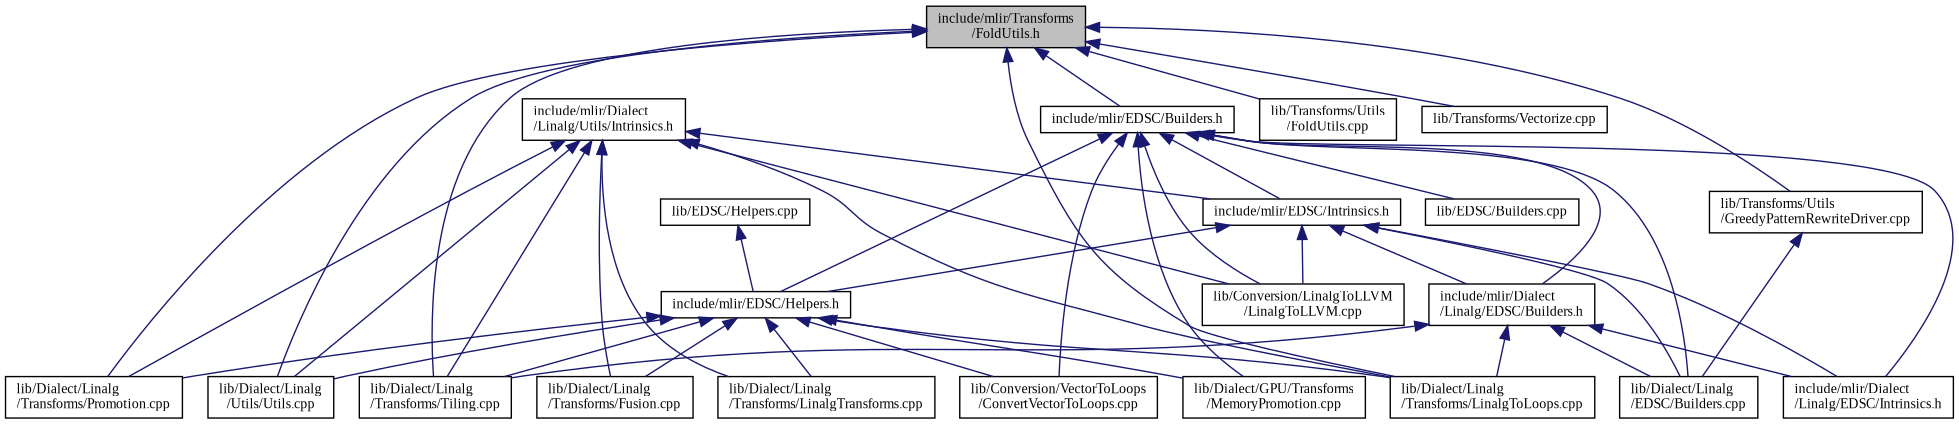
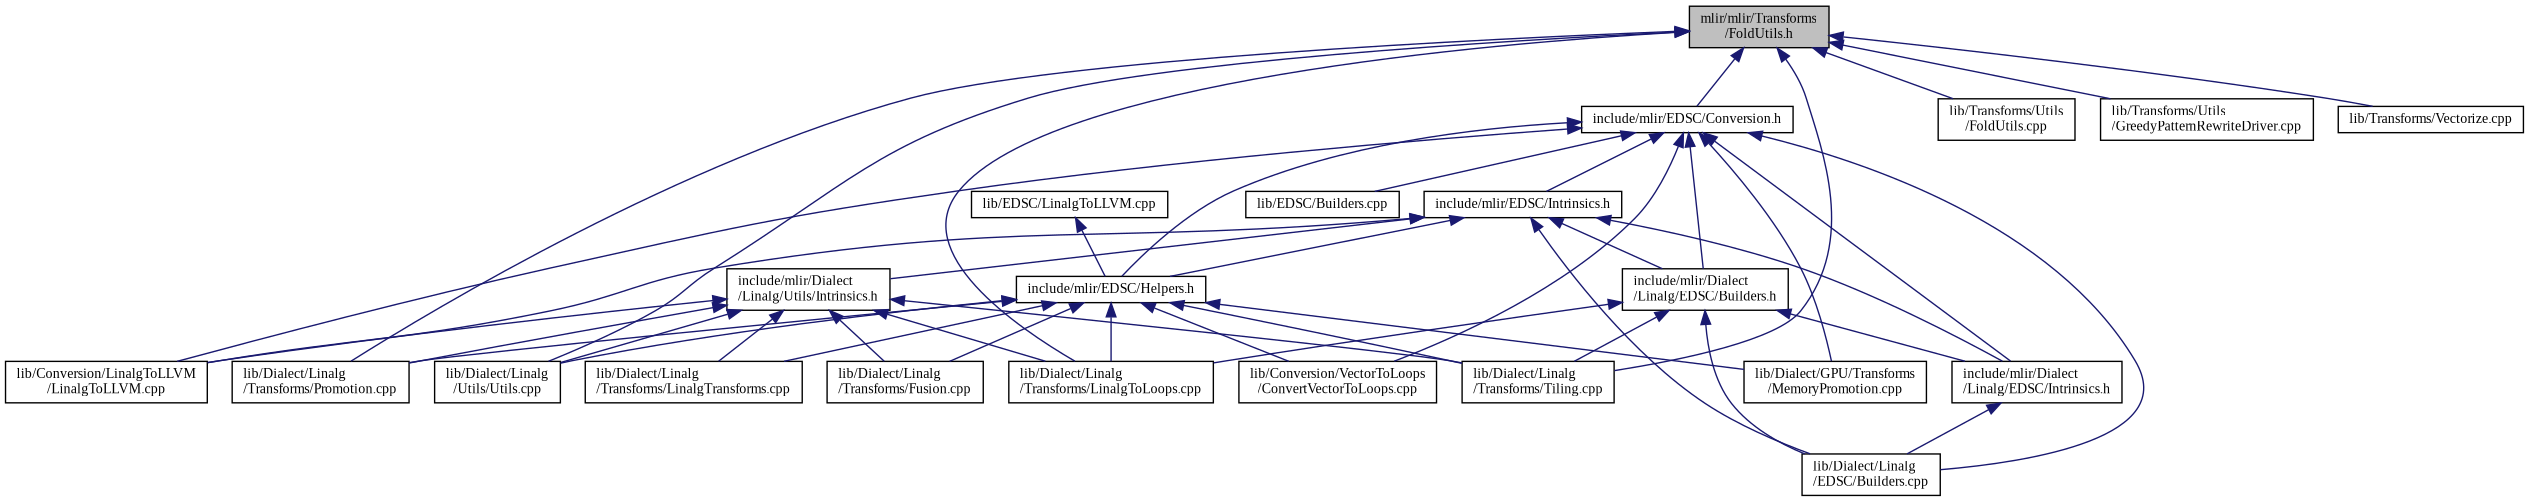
  digraph {
    fontname="Liberation Serif"
    node [color=black fontname="Liberation Serif" fontsize=10 shape=record]
    edge [color=midnightblue dir=back fontname="Liberation Serif" fontsize=10 labelfontname=Helvetica labelfontsize=10 style=solid]
-   n1 [fillcolor=grey75 fontcolor=black height=0.2 label="include/mlir/Transforms\l/FoldUtils.h" style=filled width=0.4]
-   n2 [height=0.2 label="include/mlir/EDSC/Builders.h" width=0.4]
+   n1 [fillcolor=grey75 fontcolor=black height=0.2 label="mlir/mlir/Transforms\l/FoldUtils.h" style=filled width=0.4]
+   n2 [height=0.2 label="include/mlir/EDSC/Conversion.h" width=0.4]
    n3 [height=0.2 label="lib/Dialect/Linalg\l/Transforms/LinalgToLoops.cpp" width=0.4]
    n4 [height=0.2 label="lib/Dialect/Linalg\l/Transforms/Tiling.cpp" width=0.4]
    n5 [height=0.2 label="lib/Dialect/Linalg\l/Transforms/Promotion.cpp" width=0.4]
    n6 [height=0.2 label="lib/Dialect/Linalg\l/Utils/Utils.cpp" width=0.4]
    n7 [height=0.2 label="lib/Transforms/Utils\l/FoldUtils.cpp" width=0.4]
    n8 [height=0.2 label="lib/Transforms/Utils\l/GreedyPatternRewriteDriver.cpp" width=0.4]
    n9 [height=0.2 label="lib/Transforms/Vectorize.cpp" width=0.4]
    n10 [height=0.2 label="include/mlir/Dialect\l/Linalg/EDSC/Builders.h" width=0.4]
    n11 [height=0.2 label="lib/Dialect/Linalg\l/EDSC/Builders.cpp" width=0.4]
    n12 [height=0.2 label="include/mlir/Dialect\l/Linalg/EDSC/Intrinsics.h" width=0.4]
    n13 [height=0.2 label="include/mlir/EDSC/Helpers.h" width=0.4]
    n14 [height=0.2 label="lib/Conversion/VectorToLoops\l/ConvertVectorToLoops.cpp" width=0.4]
    n15 [height=0.2 label="lib/Dialect/GPU/Transforms\l/MemoryPromotion.cpp" width=0.4]
    n16 [height=0.2 label="include/mlir/EDSC/Intrinsics.h" width=0.4]
    n17 [height=0.2 label="lib/Conversion/LinalgToLLVM\l/LinalgToLLVM.cpp" width=0.4]
    n18 [height=0.2 label="lib/EDSC/Builders.cpp" width=0.4]
    n19 [height=0.2 label="lib/Dialect/Linalg\l/Transforms/Fusion.cpp" width=0.4]
    n20 [height=0.2 label="lib/Dialect/Linalg\l/Transforms/LinalgTransforms.cpp" width=0.4]
    n21 [height=0.2 label="include/mlir/Dialect\l/Linalg/Utils/Intrinsics.h" width=0.4]
-   n22 [height=0.2 label="lib/EDSC/Helpers.cpp" width=0.4]
+   n22 [height=0.2 label="lib/EDSC/LinalgToLLVM.cpp" width=0.4]
    n1 -> n2
    n1 -> n3
    n1 -> n4
    n1 -> n5
    n1 -> n6
    n1 -> n7
    n1 -> n8
    n1 -> n9
    n2 -> n10
    n2 -> n11
    n2 -> n12
    n2 -> n13
    n2 -> n14
    n2 -> n15
    n2 -> n16
    n2 -> n17
    n2 -> n18
    n10 -> n3
    n10 -> n4
    n10 -> n11
    n10 -> n12
-   n8 -> n11
+   n12 -> n11
    n13 -> n3
    n13 -> n4
    n13 -> n5
    n13 -> n6
    n13 -> n14
    n13 -> n15
    n13 -> n19
    n13 -> n20
    n16 -> n10
    n16 -> n11
    n16 -> n12
    n16 -> n13
    n16 -> n17
-   n21 -> n16
+   n16 -> n21
    n21 -> n3
    n21 -> n4
    n21 -> n5
    n21 -> n6
    n21 -> n17
    n21 -> n19
    n21 -> n20
    n22 -> n13
  }
